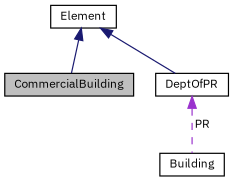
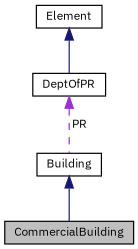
  digraph {
    fontname="IBM Plex Sans"
    node [color=black fillcolor=white fontname="IBM Plex Sans" fontsize=10 shape=record style=filled]
    edge [color=midnightblue dir=back fontname="IBM Plex Sans" fontsize=10 labelfontname=Helvetica labelfontsize=10 style=solid]
    n1 [fillcolor=grey75 fontcolor=black height=0.2 label=CommercialBuilding width=0.4]
    n2 [height=0.2 label=Building width=0.4]
    n3 [height=0.2 label=Element width=0.4]
    n4 [height=0.2 label=DeptOfPR width=0.4]
-   n3 -> n1
+   n2 -> n1
    n3 -> n4
    n4 -> n2 [color=darkorchid3 label=" PR" style=dashed]
  }
